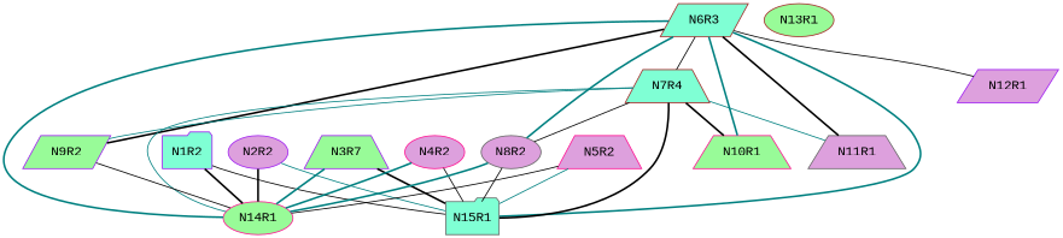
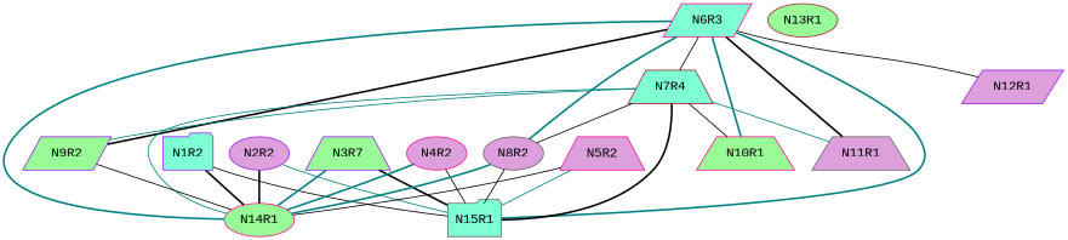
  graph {
    fontname="Liberation Mono"
    node [color=purple fillcolor=plum fontname="Liberation Mono" shape=ellipse style=filled]
    edge [color=black fontname="Liberation Mono" style=solid]
    N1R2 [fillcolor=aquamarine shape=folder]
    N14R1 [color=deeppink fillcolor=palegreen]
    N15R1 [color=gray40 fillcolor=aquamarine shape=folder]
    N2R2
    n5 [fillcolor=palegreen label=N3R7 shape=trapezium]
    N4R2 [color=deeppink]
    N5R2 [color=deeppink shape=trapezium]
-   N6R3 [color=brown fillcolor=aquamarine shape=parallelogram]
+   N6R3 [color=deeppink fillcolor=aquamarine shape=parallelogram]
    N7R4 [color=brown fillcolor=aquamarine shape=trapezium]
    N8R2 [color=gray40]
    N9R2 [fillcolor=palegreen shape=parallelogram]
    N10R1 [color=deeppink fillcolor=palegreen shape=trapezium]
    N11R1 [color=gray40 shape=trapezium]
    N12R1 [shape=parallelogram]
    N13R1 [color=brown fillcolor=palegreen]
    N1R2 -- N14R1 [style=bold]
    N1R2 -- N15R1
    N2R2 -- N14R1 [style=bold]
    N2R2 -- N15R1 [color=teal]
    n5 -- N14R1 [color=teal style=bold]
    n5 -- N15R1 [style=bold]
    N4R2 -- N14R1 [color=teal style=bold]
    N4R2 -- N15R1
    N5R2 -- N14R1
    N5R2 -- N15R1 [color=teal]
    N6R3 -- N14R1 [color=teal style=bold]
    N6R3 -- N15R1 [color=teal style=bold]
    N6R3 -- N7R4
    N6R3 -- N8R2 [color=teal style=bold]
    N6R3 -- N9R2 [style=bold]
    N6R3 -- N10R1 [color=teal style=bold]
    N6R3 -- N11R1 [style=bold]
    N6R3 -- N12R1
    N7R4 -- N14R1 [color=teal]
    N7R4 -- N15R1 [style=bold]
    N7R4 -- N8R2
    N7R4 -- N9R2 [color=teal]
-   N7R4 -- N10R1 [style=bold]
+   N7R4 -- N10R1
    N7R4 -- N11R1 [color=teal]
    N8R2 -- N14R1 [color=teal style=bold]
    N8R2 -- N15R1
    N9R2 -- N14R1
  }
